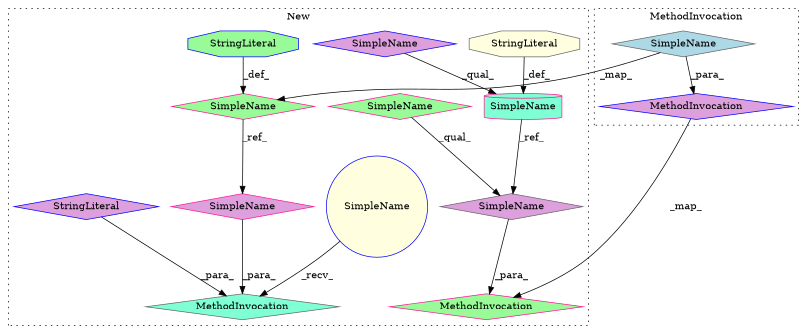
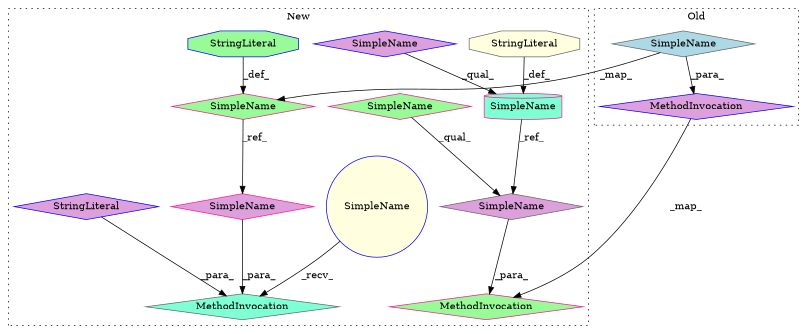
  digraph {
    node [a=42 l="6,1" s=25179 shape=diamond style=filled fillcolor=plum color=blue]
    n1 [a=32 label=MethodInvocation s="24718,24789"]
    n2 [l=26 label=SimpleName s=24763 fillcolor=lightblue color=gray40]
    n3 [a=32 label=MethodInvocation s="25134,25200" fillcolor=palegreen color=deeppink]
    n4 [a=32 label=MethodInvocation s="25222,25299" fillcolor=aquamarine color=gray40]
    n5 [l=21 label=SimpleName color=gray40]
    n6 [l=7 label=SimpleName fillcolor=palegreen color=deeppink]
    n7 [l=6 label=SimpleName s=25215 shape=circle fillcolor=lightyellow]
    n8 [l=21 label=SimpleName s=24873 shape=cylinder fillcolor=aquamarine color=deeppink]
    n9 [l=26 label=SimpleName s=25273 color=deeppink]
    n10 [l=26 label=SimpleName s=24948 fillcolor=palegreen color=deeppink]
    n11 [l=7 label=SimpleName s=24873]
    n12 [a=45 l=37 label=StringLiteral s=24897 shape=octagon fillcolor=lightyellow color=gray40]
    n13 [a=45 l=43 label=StringLiteral s=24977 shape=octagon fillcolor=palegreen]
    n14 [a=45 l=43 label=StringLiteral s=25228]
    subgraph cluster_1 {
-     label=MethodInvocation
+     label=Old
      style=dotted
      n1
      n2
    }
    subgraph cluster_2 {
      label=New
      style=dotted
      n3
      n4
      n5
      n6
      n7
      n8
      n9
      n10
      n11
      n12
      n13
      n14
    }
    n1 -> n3 [label=_map_]
    n2 -> n1 [label=_para_]
    n2 -> n10 [label=_map_]
    n5 -> n3 [label=_para_]
    n6 -> n5 [label=_qual_]
    n7 -> n4 [label=_recv_]
    n8 -> n5 [label=_ref_]
    n9 -> n4 [label=_para_]
    n10 -> n9 [label=_ref_]
    n11 -> n8 [label=_qual_]
    n12 -> n8 [label=_def_]
    n13 -> n10 [label=_def_]
    n14 -> n4 [label=_para_]
  }
